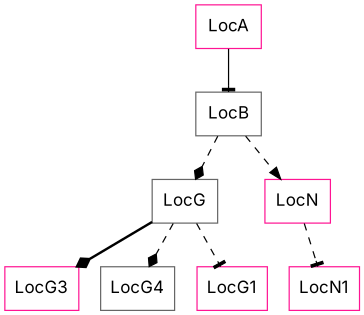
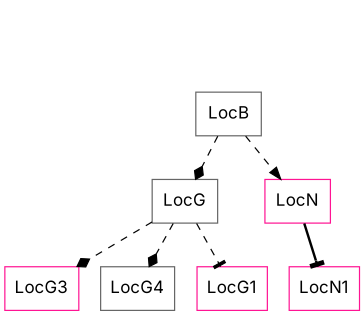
  digraph {
    fontname=Inter
    node [color=deeppink fontname=Inter shape=box]
    edge [arrowhead=diamond fontname=Inter style=dashed]
    LocG [color=gray40]
    LocG3
    LocG4 [color=gray40]
    LocG1
    LocB [color=gray40]
    LocN
    LocN1
-   LocA
-   LocG -> LocG3 [style=bold]
+   LocG -> LocG3
    LocG -> LocG4
    LocG -> LocG1 [arrowhead=tee]
    LocB -> LocG
    LocB -> LocN [arrowhead=normal]
-   LocN -> LocN1 [arrowhead=tee]
-   LocA -> LocB [arrowhead=tee style=solid]
+   LocN -> LocN1 [arrowhead=tee style=bold]
  }
